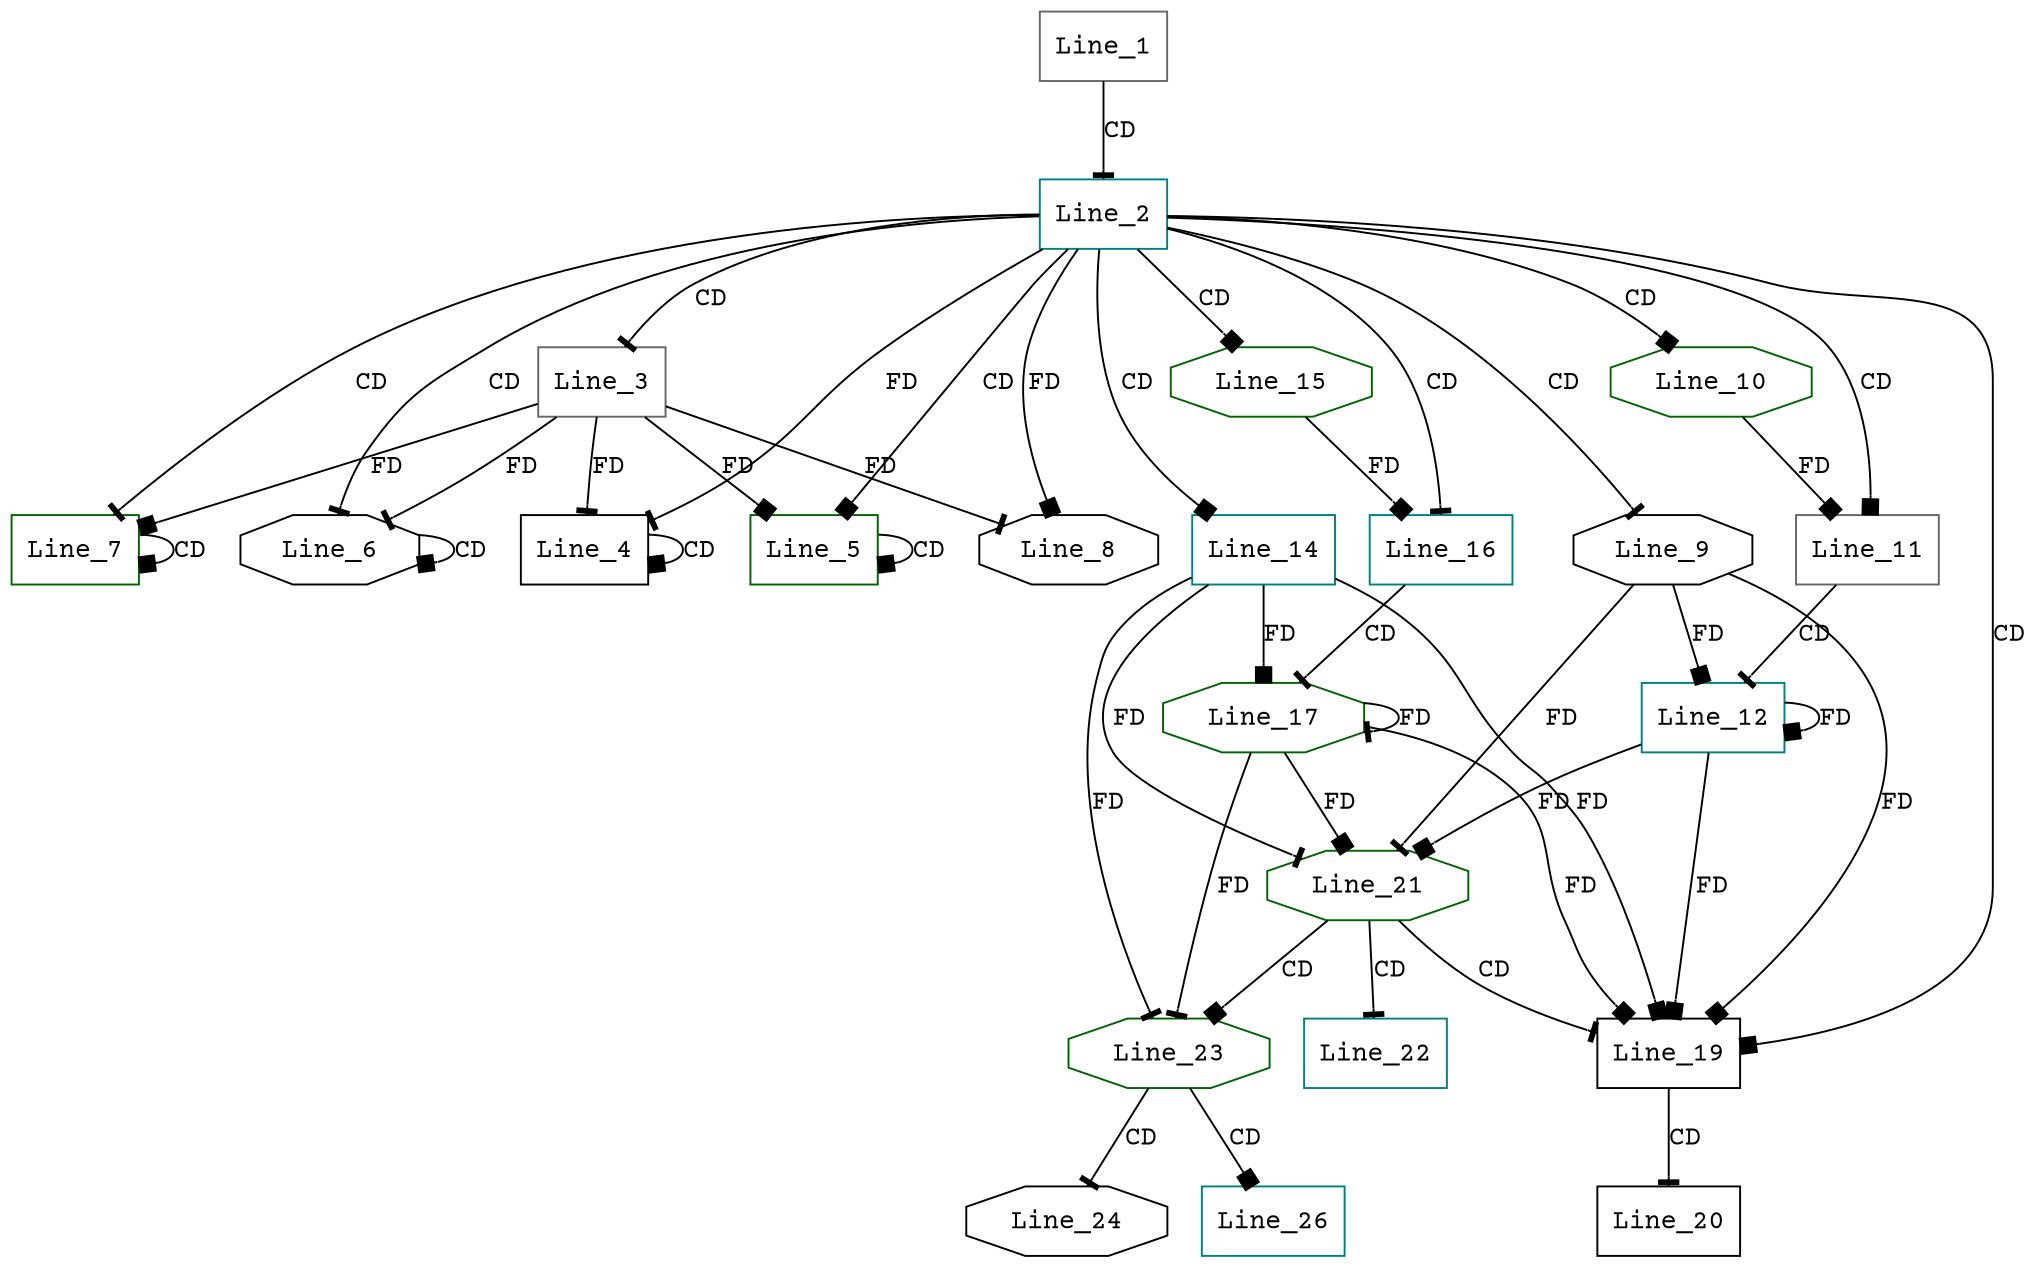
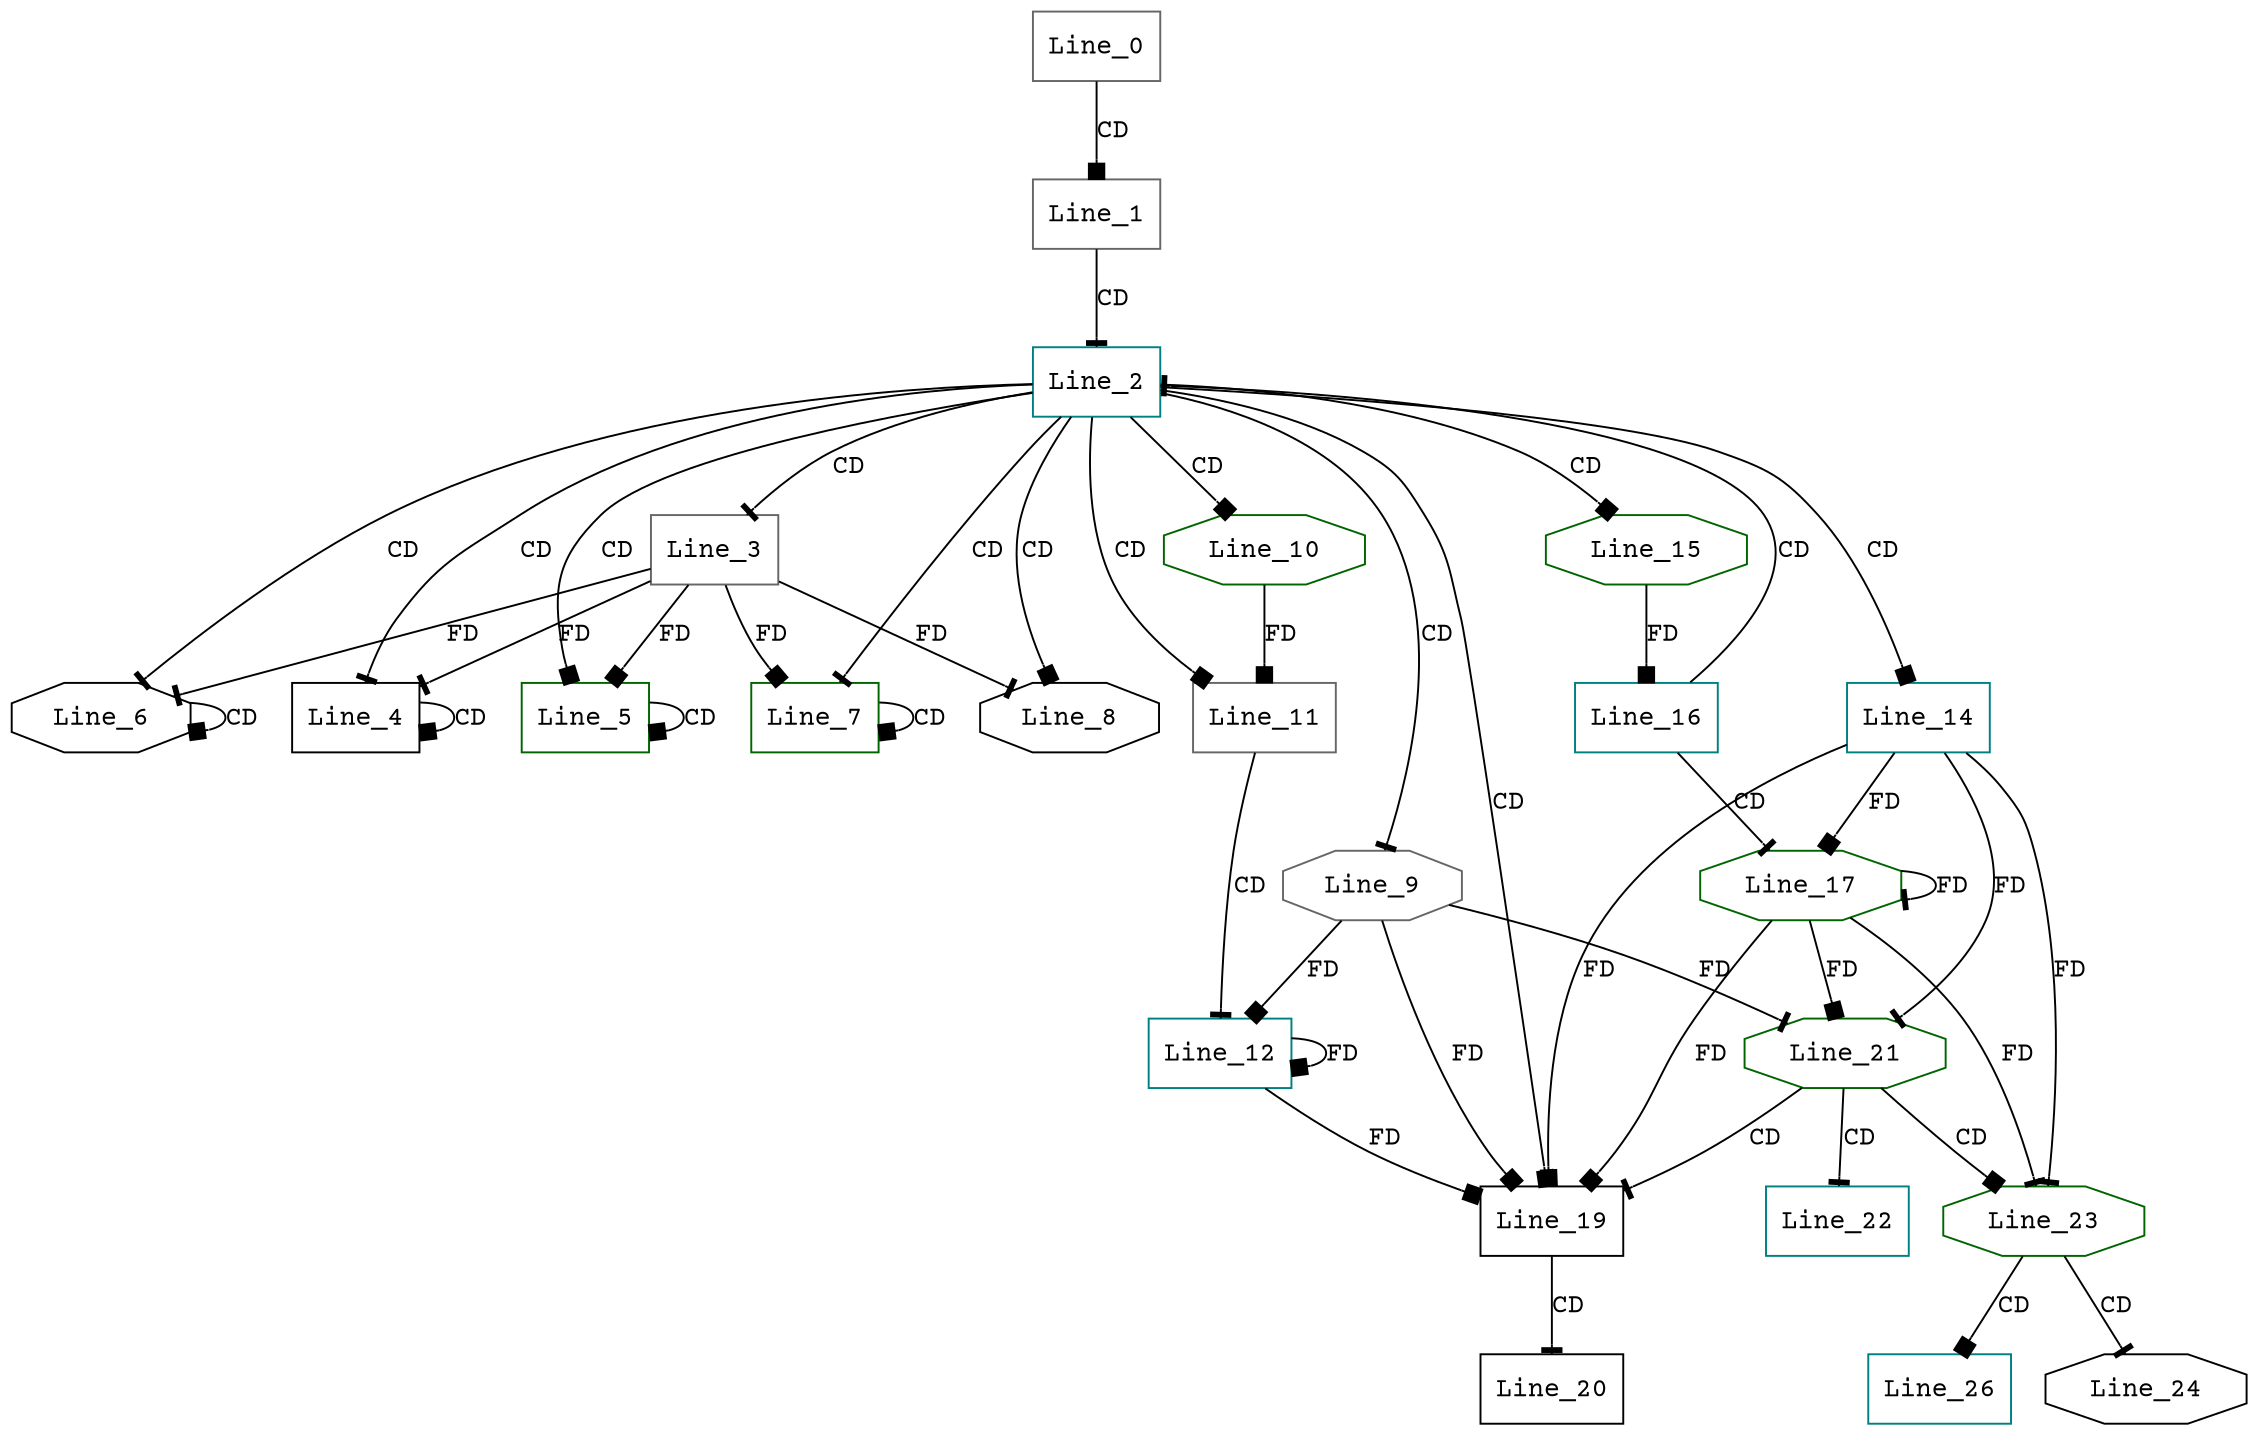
  digraph {
    fontname="Courier Prime"
    node [color=black fontname="Courier Prime" shape=box]
    edge [arrowhead=box fontname="Courier Prime"]
+   Line_0 [color=gray40]
    Line_1 [color=gray40]
    Line_2 [color=teal]
    Line_3 [color=gray40]
    Line_4
    Line_5 [color=darkgreen]
    Line_6 [shape=octagon]
    Line_7 [color=darkgreen]
    Line_8 [shape=octagon]
-   Line_9 [shape=octagon]
+   Line_9 [color=gray40 shape=octagon]
    Line_10 [color=darkgreen shape=octagon]
    Line_11 [color=gray40]
    Line_14 [color=teal]
    Line_15 [color=darkgreen shape=octagon]
    Line_16 [color=teal]
    Line_19
    Line_12 [color=teal]
    Line_21 [color=darkgreen shape=octagon]
    Line_17 [color=darkgreen shape=octagon]
    Line_23 [color=darkgreen shape=octagon]
    Line_20
    Line_22 [color=teal]
    Line_24 [shape=octagon]
    Line_26 [color=teal]
+   Line_0 -> Line_1 [label=CD]
    Line_1 -> Line_2 [arrowhead=tee label=CD]
    Line_2 -> Line_3 [arrowhead=tee label=CD]
-   Line_2 -> Line_4 [arrowhead=tee label=FD]
+   Line_2 -> Line_4 [arrowhead=tee label=CD]
    Line_2 -> Line_5 [label=CD]
    Line_2 -> Line_6 [arrowhead=tee label=CD]
    Line_2 -> Line_7 [arrowhead=tee label=CD]
-   Line_2 -> Line_8 [label=FD]
+   Line_2 -> Line_8 [label=CD]
    Line_2 -> Line_9 [arrowhead=tee label=CD]
    Line_2 -> Line_10 [label=CD]
    Line_2 -> Line_11 [label=CD]
    Line_2 -> Line_14 [label=CD]
    Line_2 -> Line_15 [label=CD]
-   Line_2 -> Line_16 [arrowhead=tee label=CD]
+   Line_16 -> Line_2 [arrowhead=tee label=CD]
    Line_2 -> Line_19 [label=CD]
    Line_3 -> Line_4 [arrowhead=tee label=FD]
    Line_3 -> Line_5 [label=FD]
    Line_3 -> Line_6 [arrowhead=tee label=FD]
    Line_3 -> Line_7 [label=FD]
    Line_3 -> Line_8 [arrowhead=tee label=FD]
    Line_4 -> Line_4 [label=CD]
    Line_5 -> Line_5 [label=CD]
    Line_6 -> Line_6 [label=CD]
    Line_7 -> Line_7 [label=CD]
    Line_9 -> Line_19 [label=FD]
    Line_9 -> Line_12 [label=FD]
    Line_9 -> Line_21 [arrowhead=tee label=FD]
    Line_10 -> Line_11 [label=FD]
    Line_11 -> Line_12 [arrowhead=tee label=CD]
    Line_14 -> Line_19 [label=FD]
    Line_14 -> Line_21 [arrowhead=tee label=FD]
    Line_14 -> Line_17 [label=FD]
    Line_14 -> Line_23 [arrowhead=tee label=FD]
    Line_15 -> Line_16 [label=FD]
    Line_16 -> Line_17 [arrowhead=tee label=CD]
    Line_19 -> Line_20 [arrowhead=tee label=CD]
    Line_12 -> Line_19 [label=FD]
    Line_12 -> Line_12 [label=FD]
-   Line_12 -> Line_21 [label=FD]
    Line_21 -> Line_19 [arrowhead=tee label=CD]
    Line_21 -> Line_23 [label=CD]
    Line_21 -> Line_22 [arrowhead=tee label=CD]
    Line_17 -> Line_19 [label=FD]
    Line_17 -> Line_21 [label=FD]
    Line_17 -> Line_17 [arrowhead=tee label=FD]
    Line_17 -> Line_23 [arrowhead=tee label=FD]
    Line_23 -> Line_24 [arrowhead=tee label=CD]
    Line_23 -> Line_26 [label=CD]
  }
